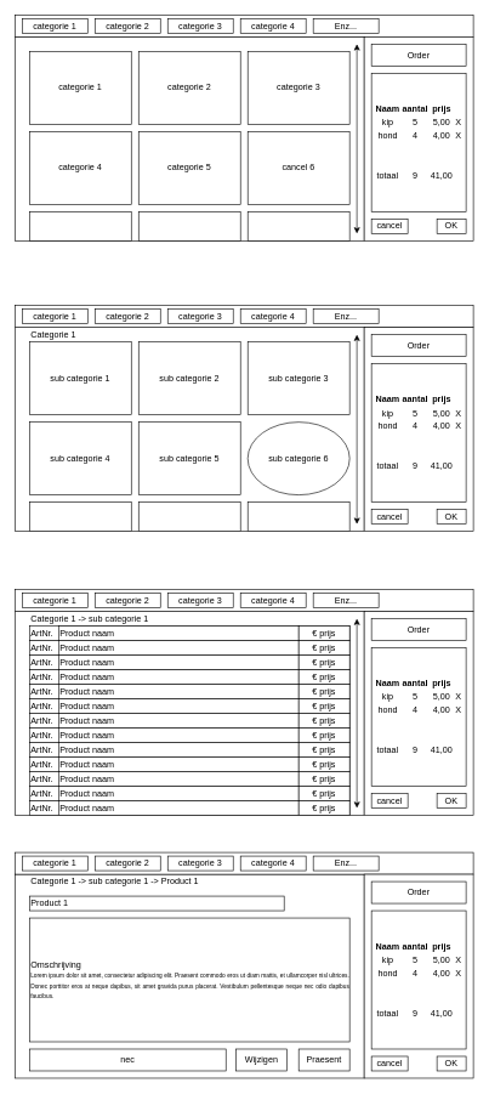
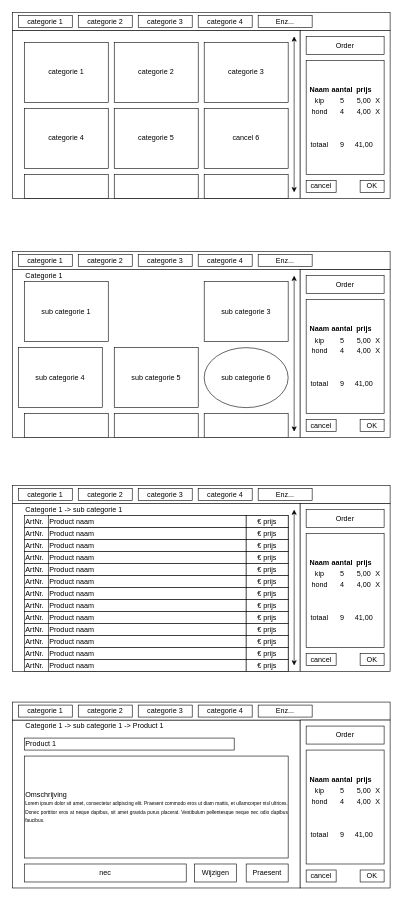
  <mxCell id="0" />
  <mxCell id="1" parent="0" />
  <mxCell id="2" value="" style="rounded=0;whiteSpace=wrap;html=1;" parent="1" vertex="1"><mxGeometry x="20" y="839" width="480" height="280" as="geometry" /></mxCell>
  <mxCell id="3" value="" style="rounded=0;whiteSpace=wrap;html=1;" parent="1" vertex="1"><mxGeometry x="20" y="50" width="480" height="280" as="geometry" /></mxCell>
  <mxCell id="4" value="" style="rounded=0;whiteSpace=wrap;html=1;" parent="1" vertex="1"><mxGeometry x="20" y="20" width="630" height="30" as="geometry" /></mxCell>
  <mxCell id="5" value="categorie 1" style="rounded=0;whiteSpace=wrap;html=1;" parent="1" vertex="1"><mxGeometry x="30" y="25" width="90" height="20" as="geometry" /></mxCell>
  <mxCell id="6" value="categorie 2" style="rounded=0;whiteSpace=wrap;html=1;" parent="1" vertex="1"><mxGeometry x="130" y="25" width="90" height="20" as="geometry" /></mxCell>
  <mxCell id="7" value="categorie 3" style="rounded=0;whiteSpace=wrap;html=1;" parent="1" vertex="1"><mxGeometry x="230" y="25" width="90" height="20" as="geometry" /></mxCell>
  <mxCell id="8" value="categorie 4" style="rounded=0;whiteSpace=wrap;html=1;" parent="1" vertex="1"><mxGeometry x="330" y="25" width="90" height="20" as="geometry" /></mxCell>
  <mxCell id="9" value="Enz..." style="rounded=0;whiteSpace=wrap;html=1;" parent="1" vertex="1"><mxGeometry x="430" y="25" width="90" height="20" as="geometry" /></mxCell>
  <mxCell id="10" value="" style="rounded=0;whiteSpace=wrap;html=1;" parent="1" vertex="1"><mxGeometry x="500" y="50" width="150" height="280" as="geometry" /></mxCell>
  <mxCell id="11" value="Order" style="rounded=0;whiteSpace=wrap;html=1;" parent="1" vertex="1"><mxGeometry x="510" y="60" width="130" height="30" as="geometry" /></mxCell>
  <mxCell id="12" value="&lt;table&gt;&lt;tbody&gt;&lt;tr&gt;&lt;td&gt;&lt;b&gt;Naam&lt;/b&gt;&lt;/td&gt;&lt;td&gt;&lt;b&gt;aantal&lt;/b&gt;&lt;/td&gt;&lt;td&gt;&lt;b&gt;prijs&lt;/b&gt;&lt;/td&gt;&lt;td&gt;&lt;br&gt;&lt;/td&gt;&lt;/tr&gt;&lt;tr&gt;&lt;td&gt;kip&lt;/td&gt;&lt;td&gt;5&lt;/td&gt;&lt;td&gt;5,00&lt;/td&gt;&lt;td&gt;X&lt;/td&gt;&lt;/tr&gt;&lt;tr&gt;&lt;td&gt;hond&lt;/td&gt;&lt;td&gt;4&lt;/td&gt;&lt;td&gt;4,00&lt;/td&gt;&lt;td&gt;X&lt;/td&gt;&lt;/tr&gt;&lt;tr&gt;&lt;td&gt;&lt;br&gt;&lt;/td&gt;&lt;td&gt;&lt;br&gt;&lt;/td&gt;&lt;td&gt;&lt;br&gt;&lt;/td&gt;&lt;td&gt;&lt;br&gt;&lt;/td&gt;&lt;/tr&gt;&lt;tr&gt;&lt;td&gt;&lt;br&gt;&lt;/td&gt;&lt;td&gt;&lt;br&gt;&lt;/td&gt;&lt;td&gt;&lt;br&gt;&lt;/td&gt;&lt;td&gt;&lt;br&gt;&lt;/td&gt;&lt;/tr&gt;&lt;tr&gt;&lt;td&gt;totaal&lt;/td&gt;&lt;td&gt;9&lt;/td&gt;&lt;td&gt;41,00&lt;/td&gt;&lt;td&gt;&lt;br&gt;&lt;/td&gt;&lt;/tr&gt;&lt;/tbody&gt;&lt;/table&gt;" style="rounded=0;whiteSpace=wrap;html=1;" parent="1" vertex="1"><mxGeometry x="510" y="100" width="130" height="190" as="geometry" /></mxCell>
  <mxCell id="13" value="cancel" style="rounded=0;whiteSpace=wrap;html=1;" parent="1" vertex="1"><mxGeometry x="510" y="300" width="50" height="20" as="geometry" /></mxCell>
  <mxCell id="14" value="OK" style="rounded=0;whiteSpace=wrap;html=1;" parent="1" vertex="1"><mxGeometry x="600" y="300" width="40" height="20" as="geometry" /></mxCell>
  <mxCell id="15" value="categorie 3" style="rounded=0;whiteSpace=wrap;html=1;" parent="1" vertex="1"><mxGeometry x="340" y="70" width="140" height="100" as="geometry" /></mxCell>
  <mxCell id="16" value="categorie 2" style="rounded=0;whiteSpace=wrap;html=1;" parent="1" vertex="1"><mxGeometry x="190" y="70" width="140" height="100" as="geometry" /></mxCell>
  <mxCell id="17" value="categorie 1" style="rounded=0;whiteSpace=wrap;html=1;" parent="1" vertex="1"><mxGeometry x="40" y="70" width="140" height="100" as="geometry" /></mxCell>
  <mxCell id="18" value="cancel 6" style="rounded=0;whiteSpace=wrap;html=1;" parent="1" vertex="1"><mxGeometry x="340" y="180" width="140" height="100" as="geometry" /></mxCell>
  <mxCell id="19" value="categorie 5" style="rounded=0;whiteSpace=wrap;html=1;" parent="1" vertex="1"><mxGeometry x="190" y="180" width="140" height="100" as="geometry" /></mxCell>
  <mxCell id="20" value="categorie 4" style="rounded=0;whiteSpace=wrap;html=1;" parent="1" vertex="1"><mxGeometry x="40" y="180" width="140" height="100" as="geometry" /></mxCell>
  <mxCell id="21" value="" style="endArrow=classic;startArrow=classic;html=1;" parent="1" edge="1"><mxGeometry width="50" height="50" relative="1" as="geometry"><mxPoint x="490" y="320" as="sourcePoint" /><mxPoint x="490" y="60" as="targetPoint" /></mxGeometry></mxCell>
  <mxCell id="22" value="" style="rounded=0;whiteSpace=wrap;html=1;" parent="1" vertex="1"><mxGeometry x="340" y="290" width="140" height="40" as="geometry" /></mxCell>
  <mxCell id="23" value="" style="rounded=0;whiteSpace=wrap;html=1;" parent="1" vertex="1"><mxGeometry x="190" y="290" width="140" height="40" as="geometry" /></mxCell>
  <mxCell id="24" value="" style="rounded=0;whiteSpace=wrap;html=1;" parent="1" vertex="1"><mxGeometry x="40" y="290" width="140" height="40" as="geometry" /></mxCell>
  <mxCell id="25" value="" style="rounded=0;whiteSpace=wrap;html=1;" parent="1" vertex="1"><mxGeometry x="20" y="449" width="480" height="280" as="geometry" /></mxCell>
  <mxCell id="26" value="" style="rounded=0;whiteSpace=wrap;html=1;" parent="1" vertex="1"><mxGeometry x="20" y="419" width="630" height="30" as="geometry" /></mxCell>
  <mxCell id="27" value="categorie 1" style="rounded=0;whiteSpace=wrap;html=1;" parent="1" vertex="1"><mxGeometry x="30" y="424" width="90" height="20" as="geometry" /></mxCell>
  <mxCell id="28" value="categorie 2" style="rounded=0;whiteSpace=wrap;html=1;" parent="1" vertex="1"><mxGeometry x="130" y="424" width="90" height="20" as="geometry" /></mxCell>
  <mxCell id="29" value="categorie 3" style="rounded=0;whiteSpace=wrap;html=1;" parent="1" vertex="1"><mxGeometry x="230" y="424" width="90" height="20" as="geometry" /></mxCell>
  <mxCell id="30" value="categorie 4" style="rounded=0;whiteSpace=wrap;html=1;" parent="1" vertex="1"><mxGeometry x="330" y="424" width="90" height="20" as="geometry" /></mxCell>
  <mxCell id="31" value="Enz..." style="rounded=0;whiteSpace=wrap;html=1;" parent="1" vertex="1"><mxGeometry x="430" y="424" width="90" height="20" as="geometry" /></mxCell>
  <mxCell id="32" value="sub categorie 3" style="rounded=0;whiteSpace=wrap;html=1;" parent="1" vertex="1"><mxGeometry x="340" y="469" width="140" height="100" as="geometry" /></mxCell>
- <mxCell id="33" value="sub categorie&amp;nbsp;2" style="rounded=0;whiteSpace=wrap;html=1;" parent="1" vertex="1"><mxGeometry x="190" y="469" width="140" height="100" as="geometry" /></mxCell>
  <mxCell id="34" value="sub categorie 1" style="rounded=0;whiteSpace=wrap;html=1;" parent="1" vertex="1"><mxGeometry x="40" y="469" width="140" height="100" as="geometry" /></mxCell>
  <mxCell id="35" value="sub categorie&amp;nbsp;6" style="ellipse;whiteSpace=wrap;html=1;" parent="1" vertex="1"><mxGeometry x="340" y="579" width="140" height="100" as="geometry" /></mxCell>
  <mxCell id="36" value="sub categorie&amp;nbsp;5" style="rounded=0;whiteSpace=wrap;html=1;" parent="1" vertex="1"><mxGeometry x="190" y="579" width="140" height="100" as="geometry" /></mxCell>
- <mxCell id="37" value="sub categorie&amp;nbsp;4" style="rounded=0;whiteSpace=wrap;html=1;" parent="1" vertex="1"><mxGeometry x="40" y="579" width="140" height="100" as="geometry" /></mxCell>
+ <mxCell id="37" value="sub categorie&amp;nbsp;4" style="rounded=0;whiteSpace=wrap;html=1;" parent="1" vertex="1"><mxGeometry x="30" y="579" width="140" height="100" as="geometry" /></mxCell>
  <mxCell id="38" value="" style="endArrow=classic;startArrow=classic;html=1;" parent="1" edge="1"><mxGeometry width="50" height="50" relative="1" as="geometry"><mxPoint x="490" y="719" as="sourcePoint" /><mxPoint x="490" y="459" as="targetPoint" /></mxGeometry></mxCell>
  <mxCell id="39" value="" style="rounded=0;whiteSpace=wrap;html=1;" parent="1" vertex="1"><mxGeometry x="340" y="689" width="140" height="40" as="geometry" /></mxCell>
  <mxCell id="40" value="" style="rounded=0;whiteSpace=wrap;html=1;" parent="1" vertex="1"><mxGeometry x="190" y="689" width="140" height="40" as="geometry" /></mxCell>
  <mxCell id="41" value="" style="rounded=0;whiteSpace=wrap;html=1;" parent="1" vertex="1"><mxGeometry x="40" y="689" width="140" height="40" as="geometry" /></mxCell>
  <mxCell id="42" value="Categorie 1" style="text;html=1;strokeColor=none;fillColor=none;align=left;verticalAlign=middle;whiteSpace=wrap;rounded=0;" parent="1" vertex="1"><mxGeometry x="40" y="449" width="240" height="20" as="geometry" /></mxCell>
  <mxCell id="43" value="" style="rounded=0;whiteSpace=wrap;html=1;" parent="1" vertex="1"><mxGeometry x="20" y="809" width="630" height="30" as="geometry" /></mxCell>
  <mxCell id="44" value="categorie 1" style="rounded=0;whiteSpace=wrap;html=1;" parent="1" vertex="1"><mxGeometry x="30" y="814" width="90" height="20" as="geometry" /></mxCell>
  <mxCell id="45" value="categorie 2" style="rounded=0;whiteSpace=wrap;html=1;" parent="1" vertex="1"><mxGeometry x="130" y="814" width="90" height="20" as="geometry" /></mxCell>
  <mxCell id="46" value="categorie 3" style="rounded=0;whiteSpace=wrap;html=1;" parent="1" vertex="1"><mxGeometry x="230" y="814" width="90" height="20" as="geometry" /></mxCell>
  <mxCell id="47" value="categorie 4" style="rounded=0;whiteSpace=wrap;html=1;" parent="1" vertex="1"><mxGeometry x="330" y="814" width="90" height="20" as="geometry" /></mxCell>
  <mxCell id="48" value="Enz..." style="rounded=0;whiteSpace=wrap;html=1;" parent="1" vertex="1"><mxGeometry x="430" y="814" width="90" height="20" as="geometry" /></mxCell>
  <mxCell id="49" value="" style="endArrow=classic;startArrow=classic;html=1;" parent="1" edge="1"><mxGeometry width="50" height="50" relative="1" as="geometry"><mxPoint x="490" y="1109" as="sourcePoint" /><mxPoint x="490" y="849" as="targetPoint" /></mxGeometry></mxCell>
  <mxCell id="50" value="Categorie 1 -&amp;gt; sub categorie 1" style="text;html=1;strokeColor=none;fillColor=none;align=left;verticalAlign=middle;whiteSpace=wrap;rounded=0;" parent="1" vertex="1"><mxGeometry x="40" y="839" width="240" height="20" as="geometry" /></mxCell>
  <mxCell id="51" value="ArtNr." style="rounded=0;whiteSpace=wrap;html=1;align=left;" parent="1" vertex="1"><mxGeometry x="40" y="859" width="440" height="20" as="geometry" /></mxCell>
  <mxCell id="52" value="Product naam" style="rounded=0;whiteSpace=wrap;html=1;align=left;" parent="1" vertex="1"><mxGeometry x="80" y="859" width="330" height="20" as="geometry" /></mxCell>
  <mxCell id="53" value="€ prijs" style="rounded=0;whiteSpace=wrap;html=1;" parent="1" vertex="1"><mxGeometry x="410" y="859" width="70" height="20" as="geometry" /></mxCell>
  <mxCell id="54" value="ArtNr." style="rounded=0;whiteSpace=wrap;html=1;align=left;" parent="1" vertex="1"><mxGeometry x="40" y="879" width="440" height="20" as="geometry" /></mxCell>
  <mxCell id="55" value="Product naam" style="rounded=0;whiteSpace=wrap;html=1;align=left;" parent="1" vertex="1"><mxGeometry x="80" y="879" width="330" height="20" as="geometry" /></mxCell>
  <mxCell id="56" value="€ prijs" style="rounded=0;whiteSpace=wrap;html=1;" parent="1" vertex="1"><mxGeometry x="410" y="879" width="70" height="20" as="geometry" /></mxCell>
  <mxCell id="57" value="ArtNr." style="rounded=0;whiteSpace=wrap;html=1;align=left;" parent="1" vertex="1"><mxGeometry x="40" y="899" width="440" height="20" as="geometry" /></mxCell>
  <mxCell id="58" value="Product naam" style="rounded=0;whiteSpace=wrap;html=1;align=left;" parent="1" vertex="1"><mxGeometry x="80" y="899" width="330" height="20" as="geometry" /></mxCell>
  <mxCell id="59" value="€ prijs" style="rounded=0;whiteSpace=wrap;html=1;" parent="1" vertex="1"><mxGeometry x="410" y="899" width="70" height="20" as="geometry" /></mxCell>
  <mxCell id="60" value="ArtNr." style="rounded=0;whiteSpace=wrap;html=1;align=left;" parent="1" vertex="1"><mxGeometry x="40" y="919" width="440" height="20" as="geometry" /></mxCell>
  <mxCell id="61" value="Product naam" style="rounded=0;whiteSpace=wrap;html=1;align=left;" parent="1" vertex="1"><mxGeometry x="80" y="919" width="330" height="20" as="geometry" /></mxCell>
  <mxCell id="62" value="€ prijs" style="rounded=0;whiteSpace=wrap;html=1;" parent="1" vertex="1"><mxGeometry x="410" y="919" width="70" height="20" as="geometry" /></mxCell>
  <mxCell id="63" value="ArtNr." style="rounded=0;whiteSpace=wrap;html=1;align=left;" parent="1" vertex="1"><mxGeometry x="40" y="939" width="440" height="20" as="geometry" /></mxCell>
  <mxCell id="64" value="Product naam" style="rounded=0;whiteSpace=wrap;html=1;align=left;" parent="1" vertex="1"><mxGeometry x="80" y="939" width="330" height="20" as="geometry" /></mxCell>
  <mxCell id="65" value="€ prijs" style="rounded=0;whiteSpace=wrap;html=1;" parent="1" vertex="1"><mxGeometry x="410" y="939" width="70" height="20" as="geometry" /></mxCell>
  <mxCell id="66" value="ArtNr." style="rounded=0;whiteSpace=wrap;html=1;align=left;" parent="1" vertex="1"><mxGeometry x="40" y="959" width="440" height="20" as="geometry" /></mxCell>
  <mxCell id="67" value="Product naam" style="rounded=0;whiteSpace=wrap;html=1;align=left;" parent="1" vertex="1"><mxGeometry x="80" y="959" width="330" height="20" as="geometry" /></mxCell>
  <mxCell id="68" value="€ prijs" style="rounded=0;whiteSpace=wrap;html=1;" parent="1" vertex="1"><mxGeometry x="410" y="959" width="70" height="20" as="geometry" /></mxCell>
  <mxCell id="69" value="ArtNr." style="rounded=0;whiteSpace=wrap;html=1;align=left;" parent="1" vertex="1"><mxGeometry x="40" y="979" width="440" height="20" as="geometry" /></mxCell>
  <mxCell id="70" value="Product naam" style="rounded=0;whiteSpace=wrap;html=1;align=left;" parent="1" vertex="1"><mxGeometry x="80" y="979" width="330" height="20" as="geometry" /></mxCell>
  <mxCell id="71" value="€ prijs" style="rounded=0;whiteSpace=wrap;html=1;" parent="1" vertex="1"><mxGeometry x="410" y="979" width="70" height="20" as="geometry" /></mxCell>
  <mxCell id="72" value="ArtNr." style="rounded=0;whiteSpace=wrap;html=1;align=left;" parent="1" vertex="1"><mxGeometry x="40" y="999" width="440" height="20" as="geometry" /></mxCell>
  <mxCell id="73" value="Product naam" style="rounded=0;whiteSpace=wrap;html=1;align=left;" parent="1" vertex="1"><mxGeometry x="80" y="999" width="330" height="20" as="geometry" /></mxCell>
  <mxCell id="74" value="€ prijs" style="rounded=0;whiteSpace=wrap;html=1;" parent="1" vertex="1"><mxGeometry x="410" y="999" width="70" height="20" as="geometry" /></mxCell>
  <mxCell id="75" value="ArtNr." style="rounded=0;whiteSpace=wrap;html=1;align=left;" parent="1" vertex="1"><mxGeometry x="40" y="1019" width="440" height="20" as="geometry" /></mxCell>
  <mxCell id="76" value="Product naam" style="rounded=0;whiteSpace=wrap;html=1;align=left;" parent="1" vertex="1"><mxGeometry x="80" y="1019" width="330" height="20" as="geometry" /></mxCell>
  <mxCell id="77" value="€ prijs" style="rounded=0;whiteSpace=wrap;html=1;" parent="1" vertex="1"><mxGeometry x="410" y="1019" width="70" height="20" as="geometry" /></mxCell>
  <mxCell id="78" value="ArtNr." style="rounded=0;whiteSpace=wrap;html=1;align=left;" parent="1" vertex="1"><mxGeometry x="40" y="1039" width="440" height="20" as="geometry" /></mxCell>
  <mxCell id="79" value="Product naam" style="rounded=0;whiteSpace=wrap;html=1;align=left;" parent="1" vertex="1"><mxGeometry x="80" y="1039" width="330" height="20" as="geometry" /></mxCell>
  <mxCell id="80" value="€ prijs" style="rounded=0;whiteSpace=wrap;html=1;" parent="1" vertex="1"><mxGeometry x="410" y="1039" width="70" height="20" as="geometry" /></mxCell>
  <mxCell id="81" value="ArtNr." style="rounded=0;whiteSpace=wrap;html=1;align=left;" parent="1" vertex="1"><mxGeometry x="40" y="1059" width="440" height="20" as="geometry" /></mxCell>
  <mxCell id="82" value="Product naam" style="rounded=0;whiteSpace=wrap;html=1;align=left;" parent="1" vertex="1"><mxGeometry x="80" y="1059" width="330" height="20" as="geometry" /></mxCell>
  <mxCell id="83" value="€ prijs" style="rounded=0;whiteSpace=wrap;html=1;" parent="1" vertex="1"><mxGeometry x="410" y="1059" width="70" height="20" as="geometry" /></mxCell>
  <mxCell id="84" value="ArtNr." style="rounded=0;whiteSpace=wrap;html=1;align=left;" parent="1" vertex="1"><mxGeometry x="40" y="1079" width="440" height="20" as="geometry" /></mxCell>
  <mxCell id="85" value="Product naam" style="rounded=0;whiteSpace=wrap;html=1;align=left;" parent="1" vertex="1"><mxGeometry x="80" y="1079" width="330" height="20" as="geometry" /></mxCell>
  <mxCell id="86" value="€ prijs" style="rounded=0;whiteSpace=wrap;html=1;" parent="1" vertex="1"><mxGeometry x="410" y="1079" width="70" height="20" as="geometry" /></mxCell>
  <mxCell id="87" value="ArtNr." style="rounded=0;whiteSpace=wrap;html=1;align=left;" parent="1" vertex="1"><mxGeometry x="40" y="1099" width="440" height="20" as="geometry" /></mxCell>
  <mxCell id="88" value="Product naam" style="rounded=0;whiteSpace=wrap;html=1;align=left;" parent="1" vertex="1"><mxGeometry x="80" y="1099" width="330" height="20" as="geometry" /></mxCell>
  <mxCell id="89" value="€ prijs" style="rounded=0;whiteSpace=wrap;html=1;" parent="1" vertex="1"><mxGeometry x="410" y="1099" width="70" height="20" as="geometry" /></mxCell>
  <mxCell id="90" value="" style="rounded=0;whiteSpace=wrap;html=1;" parent="1" vertex="1"><mxGeometry x="20" y="1200" width="480" height="280" as="geometry" /></mxCell>
  <mxCell id="91" value="" style="rounded=0;whiteSpace=wrap;html=1;" parent="1" vertex="1"><mxGeometry x="20" y="1170" width="630" height="30" as="geometry" /></mxCell>
  <mxCell id="92" value="categorie 1" style="rounded=0;whiteSpace=wrap;html=1;" parent="1" vertex="1"><mxGeometry x="30" y="1175" width="90" height="20" as="geometry" /></mxCell>
  <mxCell id="93" value="categorie 2" style="rounded=0;whiteSpace=wrap;html=1;" parent="1" vertex="1"><mxGeometry x="130" y="1175" width="90" height="20" as="geometry" /></mxCell>
  <mxCell id="94" value="categorie 3" style="rounded=0;whiteSpace=wrap;html=1;" parent="1" vertex="1"><mxGeometry x="230" y="1175" width="90" height="20" as="geometry" /></mxCell>
  <mxCell id="95" value="categorie 4" style="rounded=0;whiteSpace=wrap;html=1;" parent="1" vertex="1"><mxGeometry x="330" y="1175" width="90" height="20" as="geometry" /></mxCell>
  <mxCell id="96" value="Enz..." style="rounded=0;whiteSpace=wrap;html=1;" parent="1" vertex="1"><mxGeometry x="430" y="1175" width="90" height="20" as="geometry" /></mxCell>
  <mxCell id="97" value="Categorie 1 -&amp;gt; sub categorie 1 -&amp;gt; Product 1&amp;nbsp;" style="text;html=1;strokeColor=none;fillColor=none;align=left;verticalAlign=middle;whiteSpace=wrap;rounded=0;" parent="1" vertex="1"><mxGeometry x="40" y="1200" width="240" height="20" as="geometry" /></mxCell>
  <mxCell id="98" value="Product 1" style="rounded=0;whiteSpace=wrap;html=1;align=left;" parent="1" vertex="1"><mxGeometry x="40" y="1230" width="350" height="20" as="geometry" /></mxCell>
  <mxCell id="99" value="&lt;div style=&quot;text-align: justify&quot;&gt;&lt;span&gt;Omschrijving&lt;br&gt;&lt;font style=&quot;font-size: 8px&quot;&gt;Lorem ipsum dolor sit amet, consectetur adipiscing elit. Praesent commodo eros ut diam mattis, et ullamcorper nisl ultrices. Donec porttitor eros at neque dapibus, sit amet gravida purus placerat. Vestibulum pellentesque neque nec odio dapibus faucibus.&lt;/font&gt;&lt;br&gt;&lt;/span&gt;&lt;/div&gt;" style="rounded=0;whiteSpace=wrap;html=1;align=left;" parent="1" vertex="1"><mxGeometry x="40" y="1260" width="440" height="170" as="geometry" /></mxCell>
  <mxCell id="100" value="nec" style="rounded=0;whiteSpace=wrap;html=1;" parent="1" vertex="1"><mxGeometry x="40" y="1440" width="270" height="30" as="geometry" /></mxCell>
  <mxCell id="101" value="Praesent" style="rounded=0;whiteSpace=wrap;html=1;" parent="1" vertex="1"><mxGeometry x="410" y="1440" width="70" height="30" as="geometry" /></mxCell>
  <mxCell id="102" value="" style="rounded=0;whiteSpace=wrap;html=1;" vertex="1" parent="1"><mxGeometry x="500" y="449" width="150" height="280" as="geometry" /></mxCell>
  <mxCell id="103" value="Order" style="rounded=0;whiteSpace=wrap;html=1;" vertex="1" parent="1"><mxGeometry x="510" y="459" width="130" height="30" as="geometry" /></mxCell>
  <mxCell id="104" value="&lt;table&gt;&lt;tbody&gt;&lt;tr&gt;&lt;td&gt;&lt;b&gt;Naam&lt;/b&gt;&lt;/td&gt;&lt;td&gt;&lt;b&gt;aantal&lt;/b&gt;&lt;/td&gt;&lt;td&gt;&lt;b&gt;prijs&lt;/b&gt;&lt;/td&gt;&lt;td&gt;&lt;br&gt;&lt;/td&gt;&lt;/tr&gt;&lt;tr&gt;&lt;td&gt;kip&lt;/td&gt;&lt;td&gt;5&lt;/td&gt;&lt;td&gt;5,00&lt;/td&gt;&lt;td&gt;X&lt;/td&gt;&lt;/tr&gt;&lt;tr&gt;&lt;td&gt;hond&lt;/td&gt;&lt;td&gt;4&lt;/td&gt;&lt;td&gt;4,00&lt;/td&gt;&lt;td&gt;X&lt;/td&gt;&lt;/tr&gt;&lt;tr&gt;&lt;td&gt;&lt;br&gt;&lt;/td&gt;&lt;td&gt;&lt;br&gt;&lt;/td&gt;&lt;td&gt;&lt;br&gt;&lt;/td&gt;&lt;td&gt;&lt;br&gt;&lt;/td&gt;&lt;/tr&gt;&lt;tr&gt;&lt;td&gt;&lt;br&gt;&lt;/td&gt;&lt;td&gt;&lt;br&gt;&lt;/td&gt;&lt;td&gt;&lt;br&gt;&lt;/td&gt;&lt;td&gt;&lt;br&gt;&lt;/td&gt;&lt;/tr&gt;&lt;tr&gt;&lt;td&gt;totaal&lt;/td&gt;&lt;td&gt;9&lt;/td&gt;&lt;td&gt;41,00&lt;/td&gt;&lt;td&gt;&lt;br&gt;&lt;/td&gt;&lt;/tr&gt;&lt;/tbody&gt;&lt;/table&gt;" style="rounded=0;whiteSpace=wrap;html=1;" vertex="1" parent="1"><mxGeometry x="510" y="499" width="130" height="190" as="geometry" /></mxCell>
  <mxCell id="105" value="cancel" style="rounded=0;whiteSpace=wrap;html=1;" vertex="1" parent="1"><mxGeometry x="510" y="699" width="50" height="20" as="geometry" /></mxCell>
  <mxCell id="106" value="OK" style="rounded=0;whiteSpace=wrap;html=1;" vertex="1" parent="1"><mxGeometry x="600" y="699" width="40" height="20" as="geometry" /></mxCell>
  <mxCell id="107" value="" style="rounded=0;whiteSpace=wrap;html=1;" vertex="1" parent="1"><mxGeometry x="500" y="839" width="150" height="280" as="geometry" /></mxCell>
  <mxCell id="108" value="Order" style="rounded=0;whiteSpace=wrap;html=1;" vertex="1" parent="1"><mxGeometry x="510" y="849" width="130" height="30" as="geometry" /></mxCell>
  <mxCell id="109" value="&lt;table&gt;&lt;tbody&gt;&lt;tr&gt;&lt;td&gt;&lt;b&gt;Naam&lt;/b&gt;&lt;/td&gt;&lt;td&gt;&lt;b&gt;aantal&lt;/b&gt;&lt;/td&gt;&lt;td&gt;&lt;b&gt;prijs&lt;/b&gt;&lt;/td&gt;&lt;td&gt;&lt;br&gt;&lt;/td&gt;&lt;/tr&gt;&lt;tr&gt;&lt;td&gt;kip&lt;/td&gt;&lt;td&gt;5&lt;/td&gt;&lt;td&gt;5,00&lt;/td&gt;&lt;td&gt;X&lt;/td&gt;&lt;/tr&gt;&lt;tr&gt;&lt;td&gt;hond&lt;/td&gt;&lt;td&gt;4&lt;/td&gt;&lt;td&gt;4,00&lt;/td&gt;&lt;td&gt;X&lt;/td&gt;&lt;/tr&gt;&lt;tr&gt;&lt;td&gt;&lt;br&gt;&lt;/td&gt;&lt;td&gt;&lt;br&gt;&lt;/td&gt;&lt;td&gt;&lt;br&gt;&lt;/td&gt;&lt;td&gt;&lt;br&gt;&lt;/td&gt;&lt;/tr&gt;&lt;tr&gt;&lt;td&gt;&lt;br&gt;&lt;/td&gt;&lt;td&gt;&lt;br&gt;&lt;/td&gt;&lt;td&gt;&lt;br&gt;&lt;/td&gt;&lt;td&gt;&lt;br&gt;&lt;/td&gt;&lt;/tr&gt;&lt;tr&gt;&lt;td&gt;totaal&lt;/td&gt;&lt;td&gt;9&lt;/td&gt;&lt;td&gt;41,00&lt;/td&gt;&lt;td&gt;&lt;br&gt;&lt;/td&gt;&lt;/tr&gt;&lt;/tbody&gt;&lt;/table&gt;" style="rounded=0;whiteSpace=wrap;html=1;" vertex="1" parent="1"><mxGeometry x="510" y="889" width="130" height="190" as="geometry" /></mxCell>
  <mxCell id="110" value="cancel" style="rounded=0;whiteSpace=wrap;html=1;" vertex="1" parent="1"><mxGeometry x="510" y="1089" width="50" height="20" as="geometry" /></mxCell>
  <mxCell id="111" value="OK" style="rounded=0;whiteSpace=wrap;html=1;" vertex="1" parent="1"><mxGeometry x="600" y="1089" width="40" height="20" as="geometry" /></mxCell>
  <mxCell id="112" value="" style="rounded=0;whiteSpace=wrap;html=1;" vertex="1" parent="1"><mxGeometry x="500" y="1200" width="150" height="280" as="geometry" /></mxCell>
  <mxCell id="113" value="Order" style="rounded=0;whiteSpace=wrap;html=1;" vertex="1" parent="1"><mxGeometry x="510" y="1210" width="130" height="30" as="geometry" /></mxCell>
  <mxCell id="114" value="&lt;table&gt;&lt;tbody&gt;&lt;tr&gt;&lt;td&gt;&lt;b&gt;Naam&lt;/b&gt;&lt;/td&gt;&lt;td&gt;&lt;b&gt;aantal&lt;/b&gt;&lt;/td&gt;&lt;td&gt;&lt;b&gt;prijs&lt;/b&gt;&lt;/td&gt;&lt;td&gt;&lt;br&gt;&lt;/td&gt;&lt;/tr&gt;&lt;tr&gt;&lt;td&gt;kip&lt;/td&gt;&lt;td&gt;5&lt;/td&gt;&lt;td&gt;5,00&lt;/td&gt;&lt;td&gt;X&lt;/td&gt;&lt;/tr&gt;&lt;tr&gt;&lt;td&gt;hond&lt;/td&gt;&lt;td&gt;4&lt;/td&gt;&lt;td&gt;4,00&lt;/td&gt;&lt;td&gt;X&lt;/td&gt;&lt;/tr&gt;&lt;tr&gt;&lt;td&gt;&lt;br&gt;&lt;/td&gt;&lt;td&gt;&lt;br&gt;&lt;/td&gt;&lt;td&gt;&lt;br&gt;&lt;/td&gt;&lt;td&gt;&lt;br&gt;&lt;/td&gt;&lt;/tr&gt;&lt;tr&gt;&lt;td&gt;&lt;br&gt;&lt;/td&gt;&lt;td&gt;&lt;br&gt;&lt;/td&gt;&lt;td&gt;&lt;br&gt;&lt;/td&gt;&lt;td&gt;&lt;br&gt;&lt;/td&gt;&lt;/tr&gt;&lt;tr&gt;&lt;td&gt;totaal&lt;/td&gt;&lt;td&gt;9&lt;/td&gt;&lt;td&gt;41,00&lt;/td&gt;&lt;td&gt;&lt;br&gt;&lt;/td&gt;&lt;/tr&gt;&lt;/tbody&gt;&lt;/table&gt;" style="rounded=0;whiteSpace=wrap;html=1;" vertex="1" parent="1"><mxGeometry x="510" y="1250" width="130" height="190" as="geometry" /></mxCell>
  <mxCell id="115" value="cancel" style="rounded=0;whiteSpace=wrap;html=1;" vertex="1" parent="1"><mxGeometry x="510" y="1450" width="50" height="20" as="geometry" /></mxCell>
  <mxCell id="116" value="OK" style="rounded=0;whiteSpace=wrap;html=1;" vertex="1" parent="1"><mxGeometry x="600" y="1450" width="40" height="20" as="geometry" /></mxCell>
  <mxCell id="117" value="Wijzigen" style="rounded=0;whiteSpace=wrap;html=1;" vertex="1" parent="1"><mxGeometry x="323.5" y="1440" width="70" height="30" as="geometry" /></mxCell>
